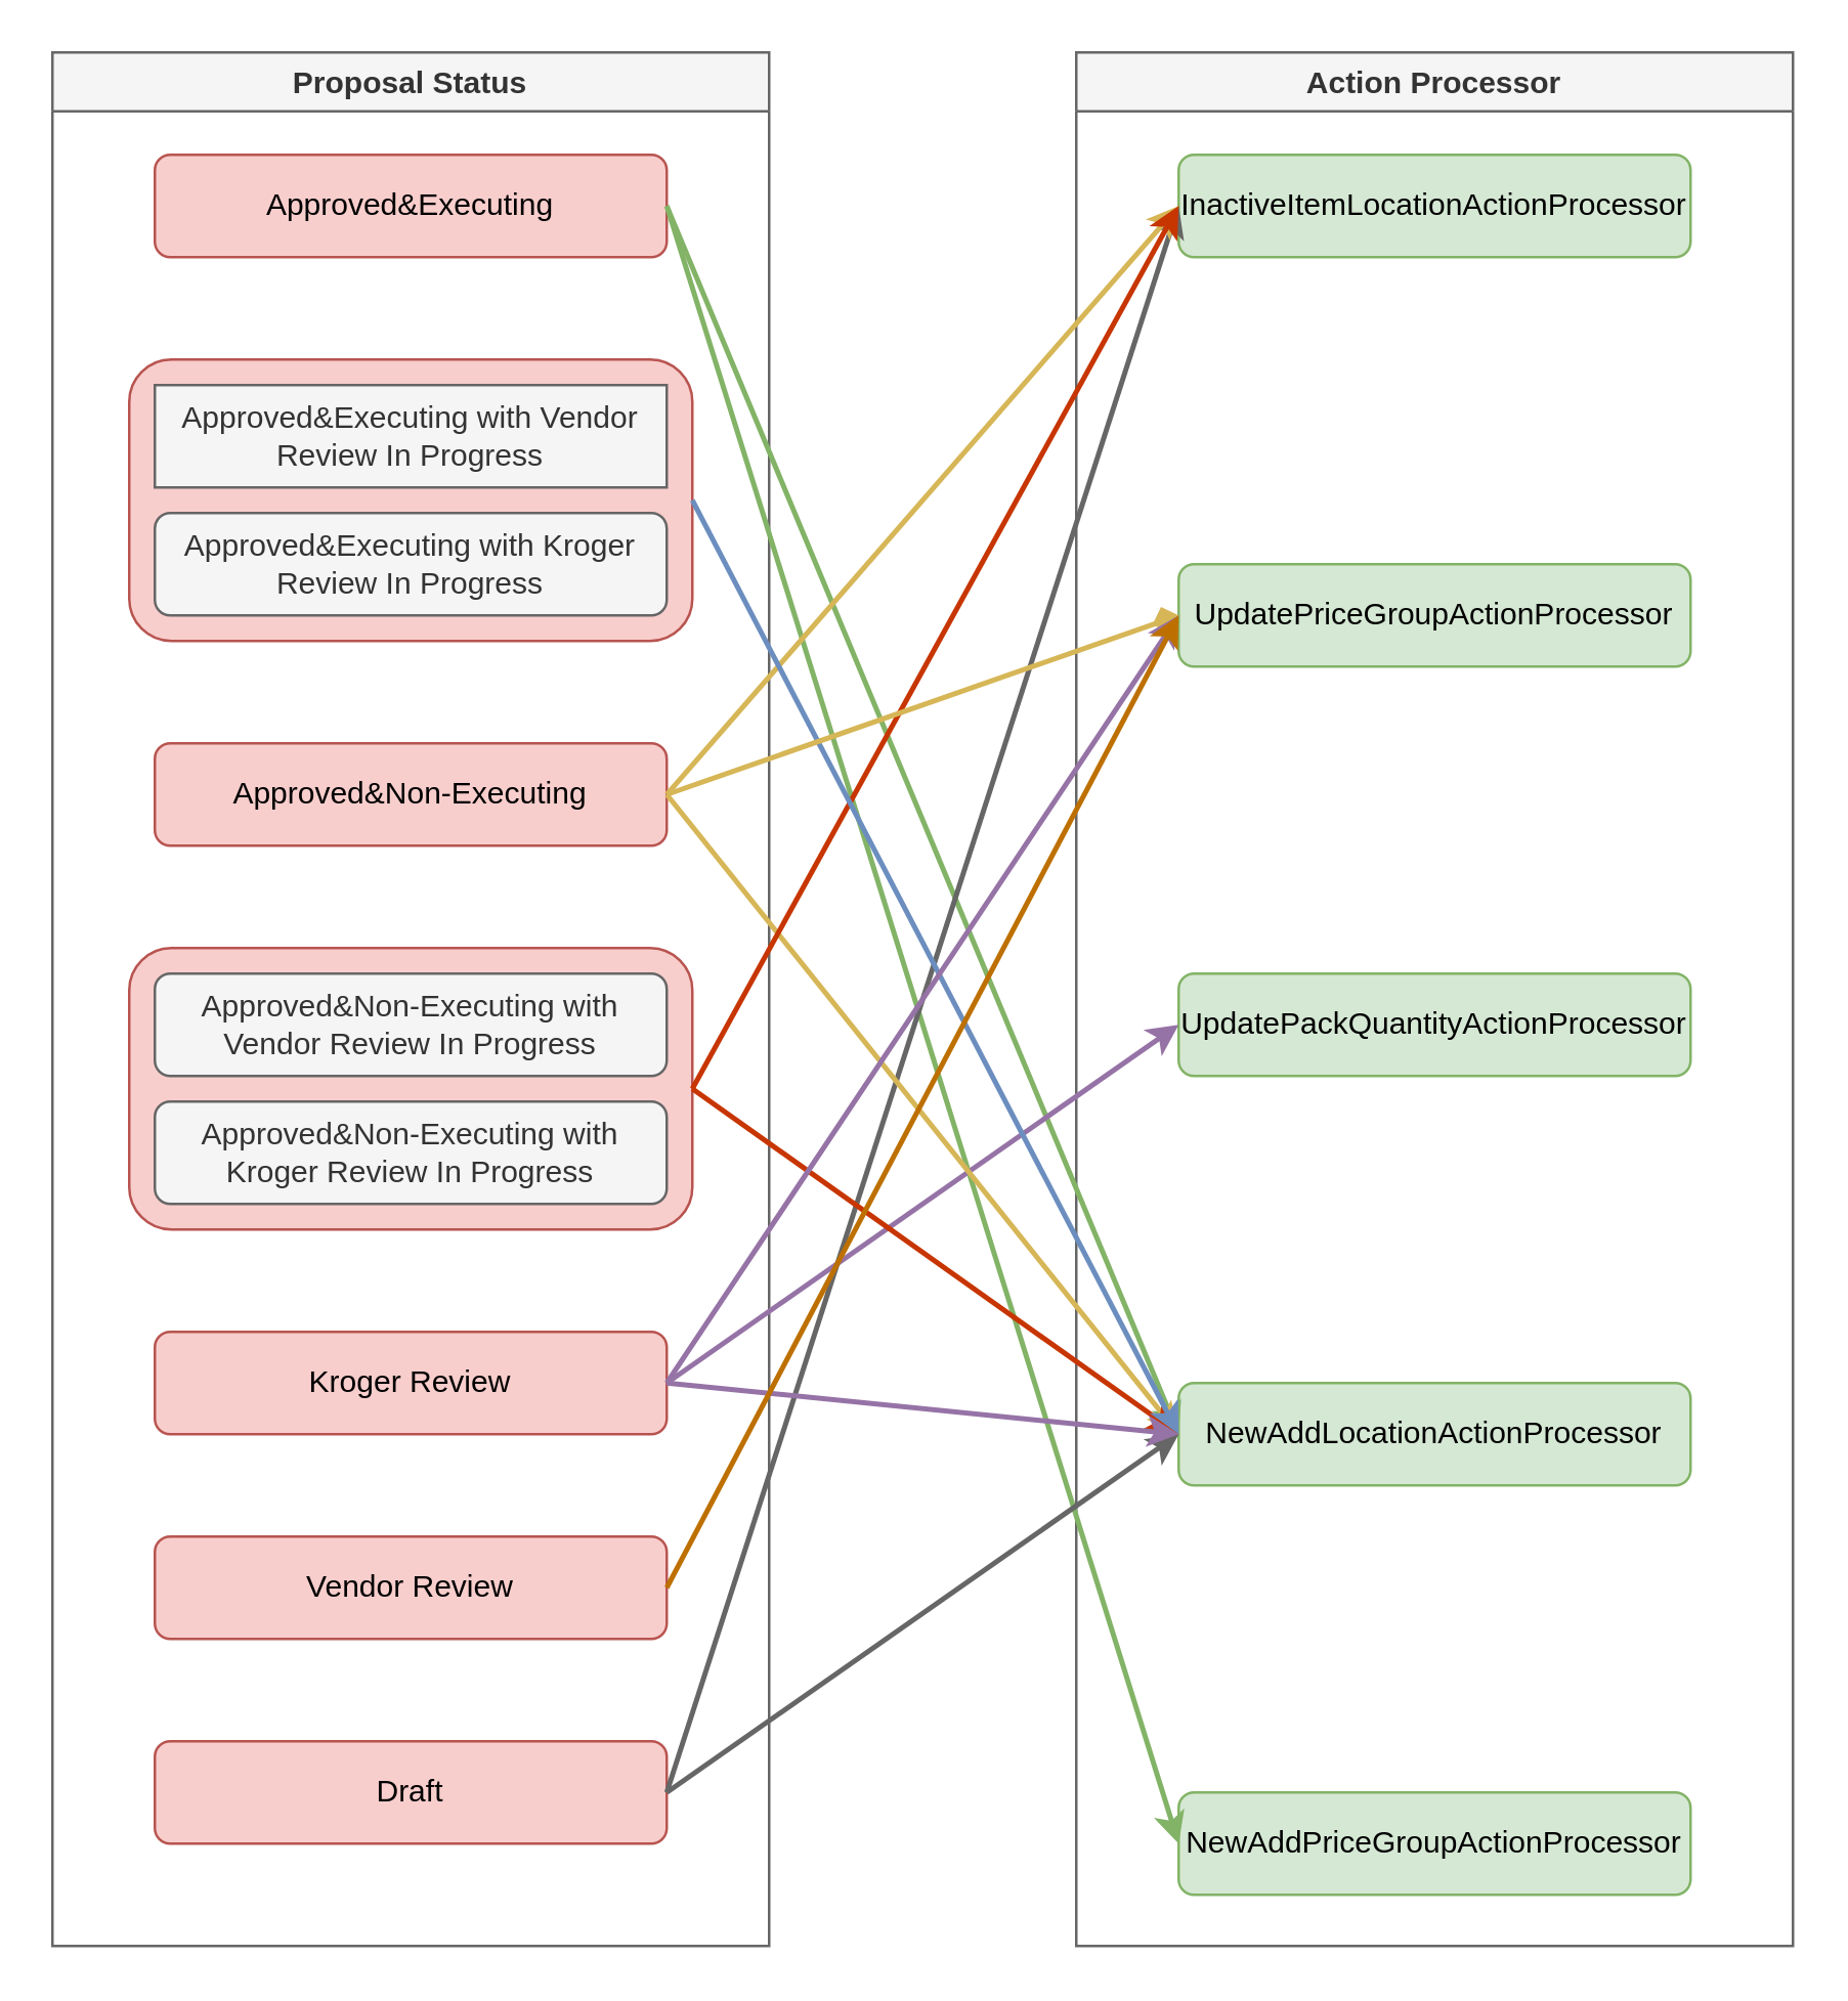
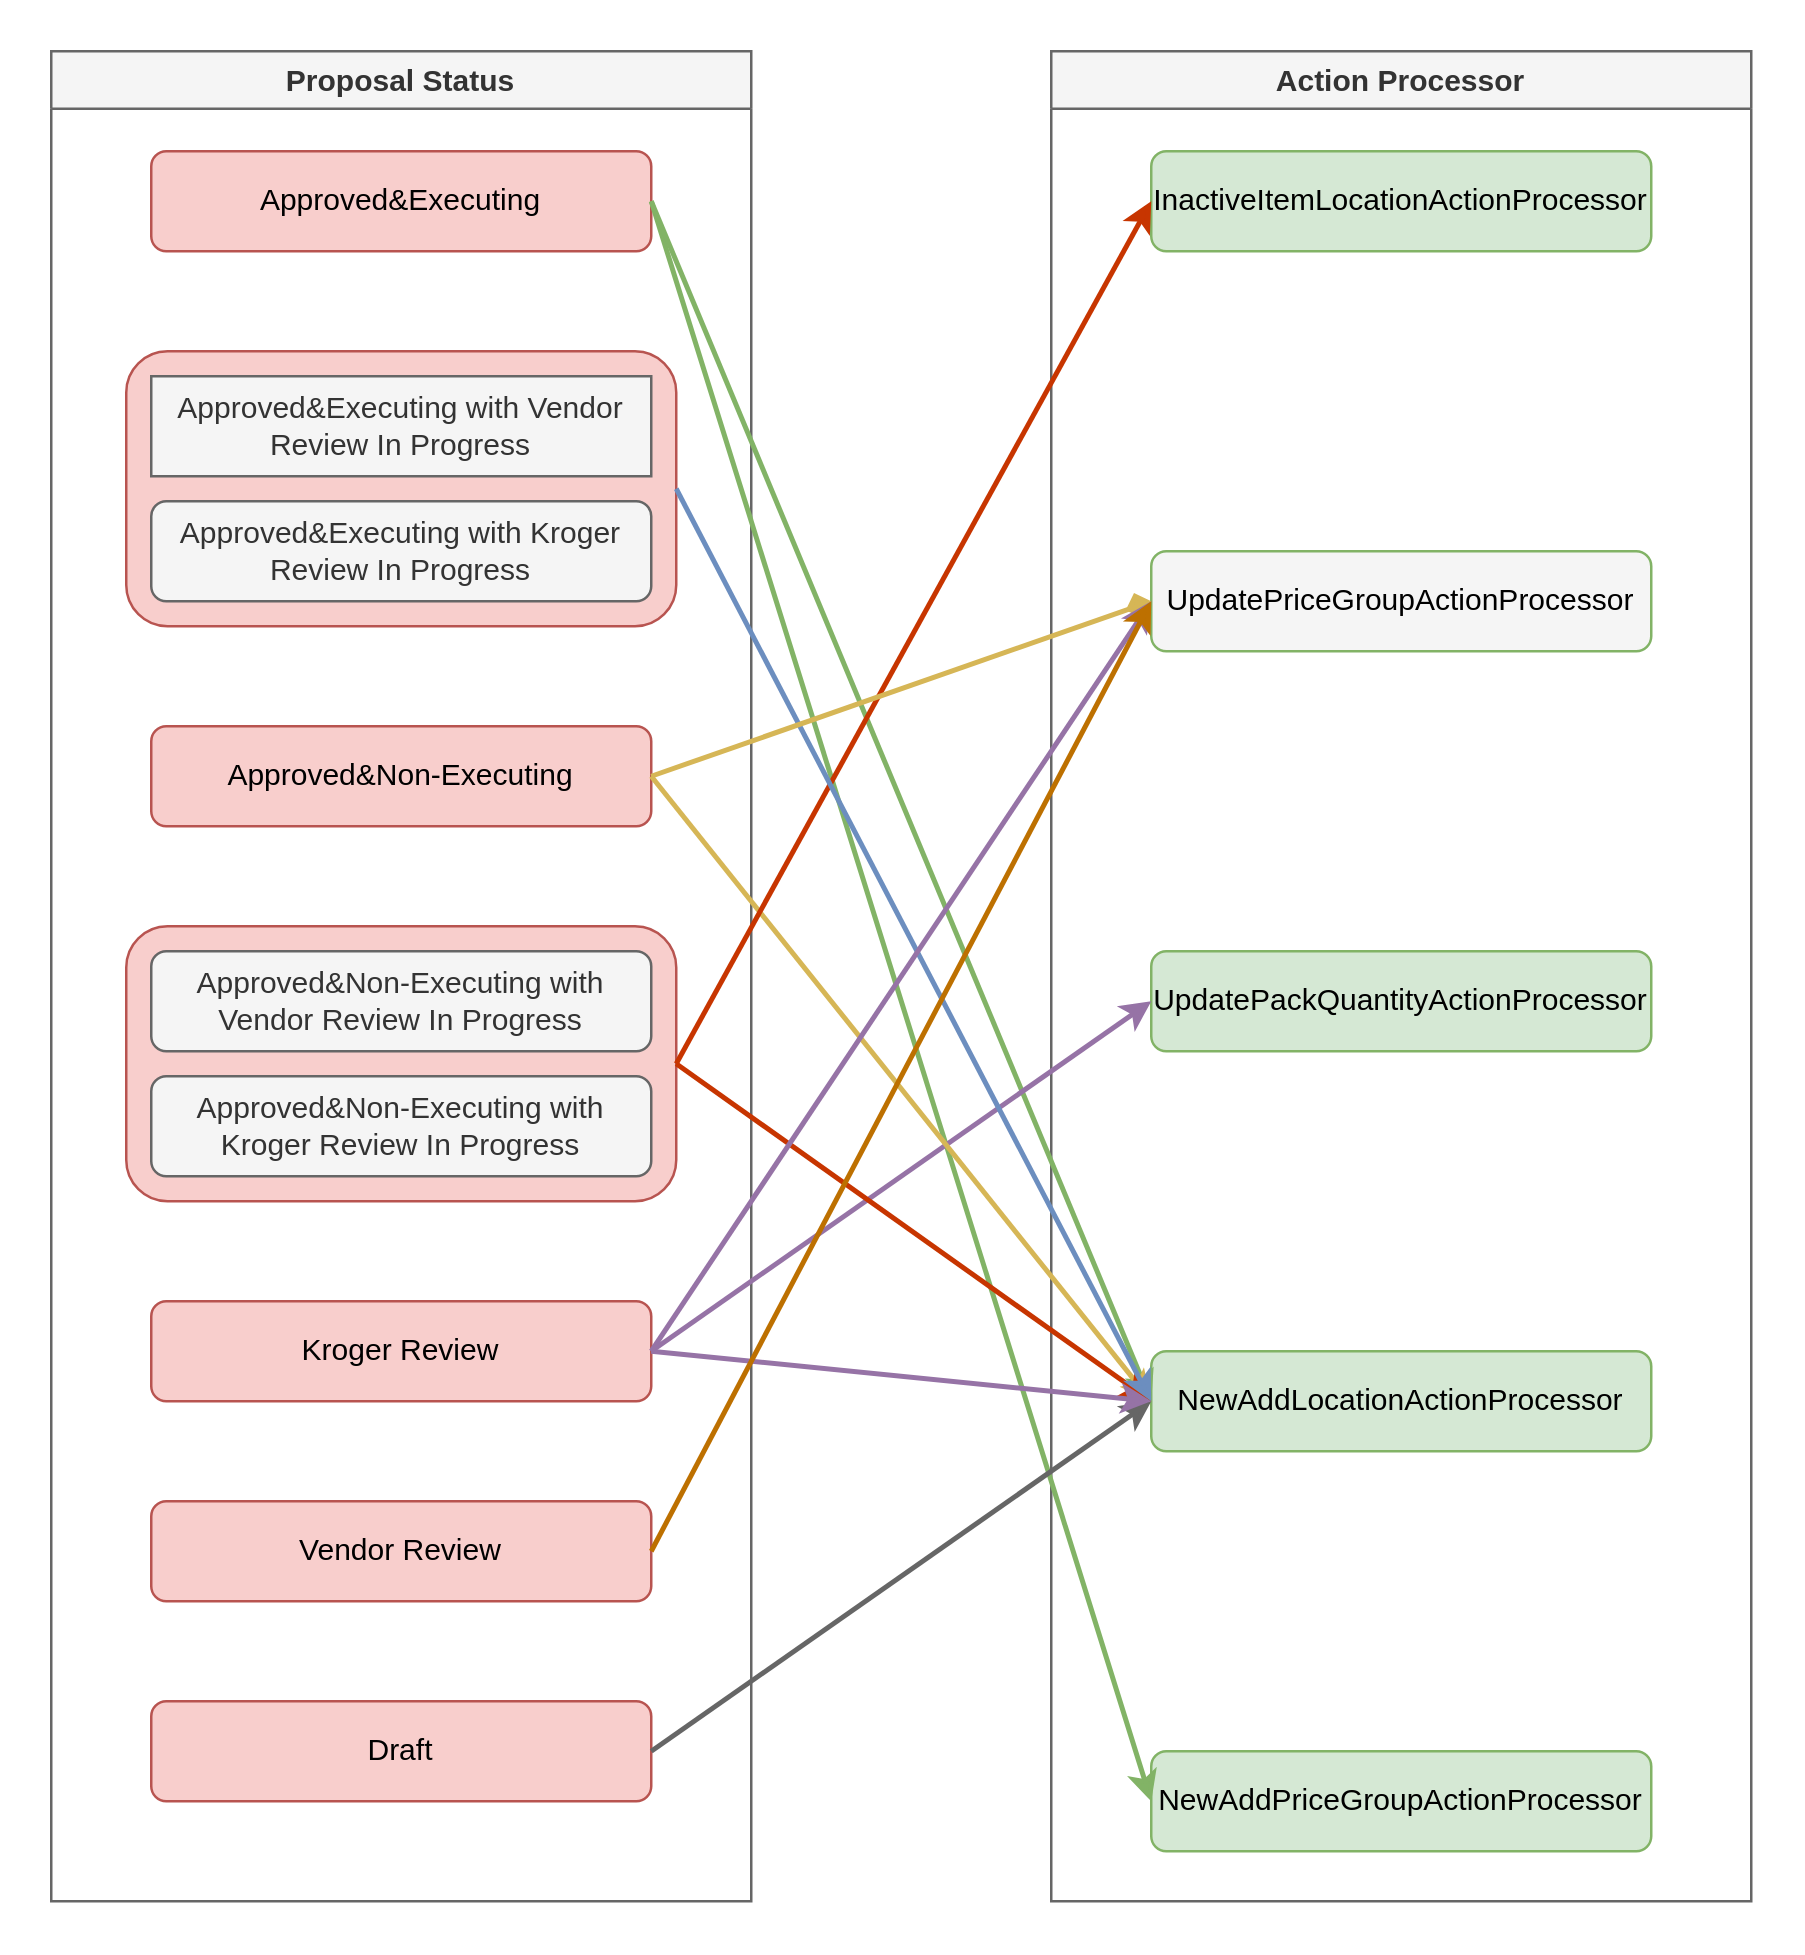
  <mxCell id="0" />
  <mxCell id="1" parent="0" />
  <mxCell id="2" value="Proposal Status" style="swimlane;fillColor=#f5f5f5;strokeColor=#666666;fontColor=#333333;" vertex="1" parent="1"><mxGeometry x="20" y="20" width="280" height="740" as="geometry" /></mxCell>
  <mxCell id="3" value="Approved&amp;amp;Executing" style="rounded=1;whiteSpace=wrap;html=1;fillColor=#f8cecc;strokeColor=#b85450;" vertex="1" parent="2"><mxGeometry x="40" y="40" width="200" height="40" as="geometry" /></mxCell>
  <mxCell id="4" value="Approved&amp;amp;Non-Executing" style="rounded=1;whiteSpace=wrap;html=1;fillColor=#f8cecc;strokeColor=#b85450;" vertex="1" parent="2"><mxGeometry x="40" y="270" width="200" height="40" as="geometry" /></mxCell>
  <mxCell id="5" value="Kroger Review" style="rounded=1;whiteSpace=wrap;html=1;fillColor=#f8cecc;strokeColor=#b85450;" vertex="1" parent="2"><mxGeometry x="40" y="500" width="200" height="40" as="geometry" /></mxCell>
  <mxCell id="6" value="Vendor Review" style="rounded=1;whiteSpace=wrap;html=1;fillColor=#f8cecc;strokeColor=#b85450;" vertex="1" parent="2"><mxGeometry x="40" y="580" width="200" height="40" as="geometry" /></mxCell>
  <mxCell id="7" value="Draft" style="rounded=1;whiteSpace=wrap;html=1;fillColor=#f8cecc;strokeColor=#b85450;" vertex="1" parent="2"><mxGeometry x="40" y="660" width="200" height="40" as="geometry" /></mxCell>
  <mxCell id="8" value="" style="rounded=1;whiteSpace=wrap;html=1;fillColor=#f8cecc;strokeColor=#b85450;" vertex="1" parent="2"><mxGeometry x="30" y="350" width="220" height="110" as="geometry" /></mxCell>
  <mxCell id="9" value="Approved&amp;amp;Non-Executing with Vendor Review In Progress" style="rounded=1;whiteSpace=wrap;html=1;fillColor=#f5f5f5;strokeColor=#666666;fontColor=#333333;" vertex="1" parent="2"><mxGeometry x="40" y="360" width="200" height="40" as="geometry" /></mxCell>
  <mxCell id="10" value="Approved&amp;amp;Non-Executing with Kroger Review In Progress" style="rounded=1;whiteSpace=wrap;html=1;fillColor=#f5f5f5;strokeColor=#666666;fontColor=#333333;" vertex="1" parent="2"><mxGeometry x="40" y="410" width="200" height="40" as="geometry" /></mxCell>
  <mxCell id="11" value="" style="rounded=1;whiteSpace=wrap;html=1;fillColor=#f8cecc;strokeColor=#b85450;" vertex="1" parent="2"><mxGeometry x="30" y="120" width="220" height="110" as="geometry" /></mxCell>
  <mxCell id="12" value="Approved&amp;amp;Executing with Vendor Review In Progress" style="whiteSpace=wrap;html=1;fillColor=#f5f5f5;strokeColor=#666666;fontColor=#333333;rounded=0;" vertex="1" parent="2"><mxGeometry x="40" y="130" width="200" height="40" as="geometry" /></mxCell>
  <mxCell id="13" value="Approved&amp;amp;Executing with Kroger Review In Progress" style="rounded=1;whiteSpace=wrap;html=1;fillColor=#f5f5f5;strokeColor=#666666;fontColor=#333333;" vertex="1" parent="2"><mxGeometry x="40" y="180" width="200" height="40" as="geometry" /></mxCell>
  <mxCell id="14" value="Action Processor" style="swimlane;fillColor=#f5f5f5;strokeColor=#666666;fontColor=#333333;" vertex="1" parent="1"><mxGeometry x="420" y="20" width="280" height="740" as="geometry" /></mxCell>
  <mxCell id="15" value="InactiveItemLocationActionProcessor" style="rounded=1;whiteSpace=wrap;html=1;fillColor=#d5e8d4;strokeColor=#82b366;" vertex="1" parent="14"><mxGeometry x="40" y="40" width="200" height="40" as="geometry" /></mxCell>
- <mxCell id="16" value="UpdatePriceGroupActionProcessor" style="rounded=1;whiteSpace=wrap;html=1;fillColor=#d5e8d4;strokeColor=#82b366;" vertex="1" parent="14"><mxGeometry x="40" y="200" width="200" height="40" as="geometry" /></mxCell>
+ <mxCell id="16" value="UpdatePriceGroupActionProcessor" style="rounded=1;whiteSpace=wrap;html=1;fillColor=#f5f5f5;strokeColor=#82b366;" vertex="1" parent="14"><mxGeometry x="40" y="200" width="200" height="40" as="geometry" /></mxCell>
  <mxCell id="17" value="UpdatePackQuantityActionProcessor" style="rounded=1;whiteSpace=wrap;html=1;fillColor=#d5e8d4;strokeColor=#82b366;" vertex="1" parent="14"><mxGeometry x="40" y="360" width="200" height="40" as="geometry" /></mxCell>
  <mxCell id="18" value="NewAddLocationActionProcessor" style="rounded=1;whiteSpace=wrap;html=1;fillColor=#d5e8d4;strokeColor=#82b366;" vertex="1" parent="14"><mxGeometry x="40" y="520" width="200" height="40" as="geometry" /></mxCell>
  <mxCell id="19" value="NewAddPriceGroupActionProcessor" style="rounded=1;whiteSpace=wrap;html=1;fillColor=#d5e8d4;strokeColor=#82b366;" vertex="1" parent="14"><mxGeometry x="40" y="680" width="200" height="40" as="geometry" /></mxCell>
  <mxCell id="20" style="rounded=0;orthogonalLoop=1;jettySize=auto;html=1;entryX=0;entryY=0.5;entryDx=0;entryDy=0;strokeWidth=2;fillColor=#d5e8d4;strokeColor=#82b366;" edge="1" parent="1" target="19"><mxGeometry relative="1" as="geometry"><mxPoint x="260" y="80" as="sourcePoint" /></mxGeometry></mxCell>
  <mxCell id="21" style="edgeStyle=none;rounded=0;orthogonalLoop=1;jettySize=auto;html=1;entryX=0;entryY=0.5;entryDx=0;entryDy=0;strokeWidth=2;exitX=1;exitY=0.5;exitDx=0;exitDy=0;fillColor=#d5e8d4;strokeColor=#82b366;" edge="1" parent="1" source="3" target="18"><mxGeometry relative="1" as="geometry" /></mxCell>
  <mxCell id="22" style="edgeStyle=none;rounded=0;orthogonalLoop=1;jettySize=auto;html=1;entryX=0;entryY=0.5;entryDx=0;entryDy=0;strokeWidth=2;exitX=1;exitY=0.5;exitDx=0;exitDy=0;fillColor=#e1d5e7;strokeColor=#9673a6;" edge="1" parent="1" source="5" target="17"><mxGeometry relative="1" as="geometry" /></mxCell>
  <mxCell id="23" style="edgeStyle=none;rounded=0;orthogonalLoop=1;jettySize=auto;html=1;entryX=0;entryY=0.5;entryDx=0;entryDy=0;strokeWidth=2;exitX=1;exitY=0.5;exitDx=0;exitDy=0;fillColor=#f5f5f5;strokeColor=#666666;" edge="1" parent="1" source="7" target="18"><mxGeometry relative="1" as="geometry" /></mxCell>
- <mxCell id="24" style="edgeStyle=none;rounded=0;orthogonalLoop=1;jettySize=auto;html=1;entryX=0;entryY=0.5;entryDx=0;entryDy=0;strokeWidth=2;exitX=1;exitY=0.5;exitDx=0;exitDy=0;fillColor=#f5f5f5;strokeColor=#666666;" edge="1" parent="1" source="7" target="15"><mxGeometry relative="1" as="geometry"><mxPoint x="260" y="720" as="sourcePoint" /></mxGeometry></mxCell>
  <mxCell id="25" style="edgeStyle=none;rounded=0;orthogonalLoop=1;jettySize=auto;html=1;entryX=0;entryY=0.5;entryDx=0;entryDy=0;strokeWidth=2;exitX=1;exitY=0.5;exitDx=0;exitDy=0;fillColor=#fff2cc;strokeColor=#d6b656;" edge="1" parent="1" source="4" target="18"><mxGeometry relative="1" as="geometry" /></mxCell>
- <mxCell id="26" style="edgeStyle=none;rounded=0;orthogonalLoop=1;jettySize=auto;html=1;entryX=0;entryY=0.5;entryDx=0;entryDy=0;strokeWidth=2;exitX=1;exitY=0.5;exitDx=0;exitDy=0;fillColor=#fff2cc;strokeColor=#d6b656;" edge="1" parent="1" source="4" target="15"><mxGeometry relative="1" as="geometry" /></mxCell>
  <mxCell id="27" style="edgeStyle=none;rounded=0;orthogonalLoop=1;jettySize=auto;html=1;strokeWidth=2;exitX=1;exitY=0.5;exitDx=0;exitDy=0;fillColor=#fa6800;strokeColor=#C73500;" edge="1" parent="1" source="8"><mxGeometry relative="1" as="geometry"><mxPoint x="460" y="560" as="targetPoint" /></mxGeometry></mxCell>
  <mxCell id="28" style="edgeStyle=none;rounded=0;orthogonalLoop=1;jettySize=auto;html=1;entryX=0;entryY=0.5;entryDx=0;entryDy=0;strokeWidth=2;exitX=1;exitY=0.5;exitDx=0;exitDy=0;fillColor=#fa6800;strokeColor=#C73500;" edge="1" parent="1" source="8" target="15"><mxGeometry relative="1" as="geometry" /></mxCell>
  <mxCell id="29" style="edgeStyle=none;rounded=0;orthogonalLoop=1;jettySize=auto;html=1;strokeWidth=2;fillColor=#e1d5e7;strokeColor=#9673a6;exitX=1;exitY=0.5;exitDx=0;exitDy=0;" edge="1" parent="1" source="5"><mxGeometry relative="1" as="geometry"><mxPoint x="460" y="560" as="targetPoint" /></mxGeometry></mxCell>
  <mxCell id="30" style="edgeStyle=none;rounded=0;orthogonalLoop=1;jettySize=auto;html=1;entryX=0;entryY=0.5;entryDx=0;entryDy=0;strokeWidth=2;exitX=1;exitY=0.5;exitDx=0;exitDy=0;fillColor=#dae8fc;strokeColor=#6c8ebf;" edge="1" parent="1" source="11" target="18"><mxGeometry relative="1" as="geometry" /></mxCell>
  <mxCell id="31" style="edgeStyle=none;rounded=0;orthogonalLoop=1;jettySize=auto;html=1;entryX=0;entryY=0.5;entryDx=0;entryDy=0;strokeWidth=2;exitX=1;exitY=0.5;exitDx=0;exitDy=0;fillColor=#fff2cc;strokeColor=#d6b656;endArrow=diamond;" edge="1" parent="1" source="4" target="16"><mxGeometry relative="1" as="geometry" /></mxCell>
  <mxCell id="32" style="edgeStyle=none;rounded=0;orthogonalLoop=1;jettySize=auto;html=1;entryX=0;entryY=0.5;entryDx=0;entryDy=0;strokeWidth=2;exitX=1;exitY=0.5;exitDx=0;exitDy=0;fillColor=#e1d5e7;strokeColor=#9673a6;" edge="1" parent="1" source="5" target="16"><mxGeometry relative="1" as="geometry" /></mxCell>
  <mxCell id="33" style="edgeStyle=none;rounded=0;orthogonalLoop=1;jettySize=auto;html=1;entryX=0;entryY=0.5;entryDx=0;entryDy=0;strokeWidth=2;exitX=1;exitY=0.5;exitDx=0;exitDy=0;fillColor=#f0a30a;strokeColor=#BD7000;" edge="1" parent="1" source="6" target="16"><mxGeometry relative="1" as="geometry" /></mxCell>
